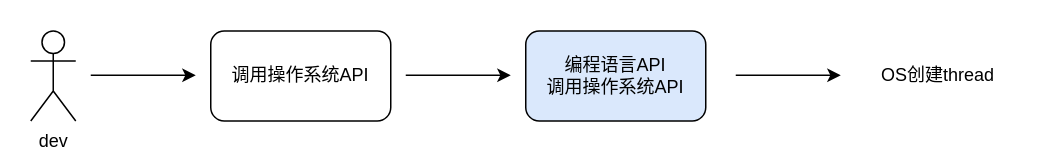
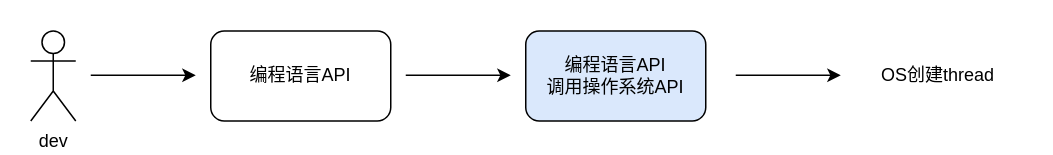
  <mxCell id="0" />
  <mxCell id="1" parent="0" />
- <mxCell id="2" value="调用操作系统API" style="rounded=1;whiteSpace=wrap;html=1;" vertex="1" parent="1"><mxGeometry x="140" y="20" width="120" height="60" as="geometry" /></mxCell>
+ <mxCell id="2" value="编程语言API" style="rounded=1;whiteSpace=wrap;html=1;" vertex="1" parent="1"><mxGeometry x="140" y="20" width="120" height="60" as="geometry" /></mxCell>
  <mxCell id="3" value="dev" style="shape=umlActor;verticalLabelPosition=bottom;verticalAlign=top;html=1;outlineConnect=0;" vertex="1" parent="1"><mxGeometry x="20" y="20" width="30" height="60" as="geometry" /></mxCell>
  <mxCell id="4" value="" style="endArrow=classic;html=1;rounded=0;" edge="1" parent="1"><mxGeometry width="50" height="50" relative="1" as="geometry"><mxPoint x="60" y="49.5" as="sourcePoint" /><mxPoint x="130" y="49.5" as="targetPoint" /></mxGeometry></mxCell>
  <mxCell id="5" value="编程语言API&lt;br&gt;调用操作系统API" style="rounded=1;whiteSpace=wrap;html=1;fillColor=#dae8fc;" vertex="1" parent="1"><mxGeometry x="350" y="20" width="120" height="60" as="geometry" /></mxCell>
  <mxCell id="6" value="" style="endArrow=classic;html=1;rounded=0;" edge="1" parent="1"><mxGeometry width="50" height="50" relative="1" as="geometry"><mxPoint x="270" y="49.5" as="sourcePoint" /><mxPoint x="340" y="49.5" as="targetPoint" /></mxGeometry></mxCell>
  <mxCell id="7" value="" style="endArrow=classic;html=1;rounded=0;" edge="1" parent="1"><mxGeometry width="50" height="50" relative="1" as="geometry"><mxPoint x="490" y="49.5" as="sourcePoint" /><mxPoint x="560" y="49.5" as="targetPoint" /></mxGeometry></mxCell>
  <mxCell id="8" value="OS创建thread" style="text;html=1;strokeColor=none;fillColor=none;align=center;verticalAlign=middle;whiteSpace=wrap;rounded=0;" vertex="1" parent="1"><mxGeometry x="570" y="40" width="110" height="20" as="geometry" /></mxCell>
